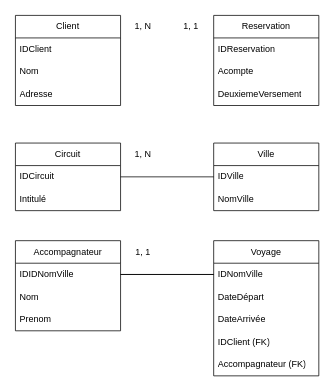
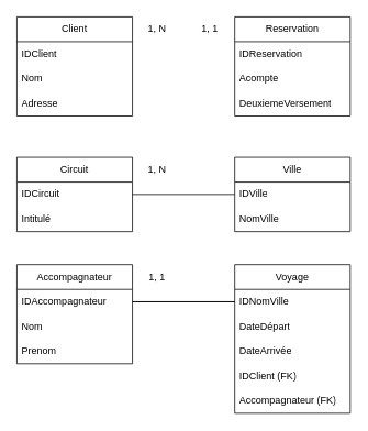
  <mxCell id="0" />
  <mxCell id="1" parent="0" />
  <mxCell id="2" value="Client" style="swimlane;fontStyle=0;childLayout=stackLayout;horizontal=1;startSize=30;horizontalStack=0;resizeParent=1;resizeParentMax=0;resizeLast=0;collapsible=1;marginBottom=0;whiteSpace=wrap;html=1;" parent="1" vertex="1"><mxGeometry x="20" y="20" width="140" height="120" as="geometry" /></mxCell>
  <mxCell id="3" value="IDClient" style="text;strokeColor=none;fillColor=none;align=left;verticalAlign=middle;spacingLeft=4;spacingRight=4;overflow=hidden;points=[[0,0.5],[1,0.5]];portConstraint=eastwest;rotatable=0;whiteSpace=wrap;html=1;" parent="2" vertex="1"><mxGeometry y="30" width="140" height="30" as="geometry" /></mxCell>
  <mxCell id="4" value="Nom" style="text;strokeColor=none;fillColor=none;align=left;verticalAlign=middle;spacingLeft=4;spacingRight=4;overflow=hidden;points=[[0,0.5],[1,0.5]];portConstraint=eastwest;rotatable=0;whiteSpace=wrap;html=1;" parent="2" vertex="1"><mxGeometry y="60" width="140" height="30" as="geometry" /></mxCell>
  <mxCell id="5" value="Adresse" style="text;strokeColor=none;fillColor=none;align=left;verticalAlign=middle;spacingLeft=4;spacingRight=4;overflow=hidden;points=[[0,0.5],[1,0.5]];portConstraint=eastwest;rotatable=0;whiteSpace=wrap;html=1;" parent="2" vertex="1"><mxGeometry y="90" width="140" height="30" as="geometry" /></mxCell>
  <mxCell id="6" value="Reservation" style="swimlane;fontStyle=0;childLayout=stackLayout;horizontal=1;startSize=30;horizontalStack=0;resizeParent=1;resizeParentMax=0;resizeLast=0;collapsible=1;marginBottom=0;whiteSpace=wrap;html=1;" parent="1" vertex="1"><mxGeometry x="284" y="20" width="140" height="120" as="geometry" /></mxCell>
  <mxCell id="7" value="IDReservation" style="text;strokeColor=none;fillColor=none;align=left;verticalAlign=middle;spacingLeft=4;spacingRight=4;overflow=hidden;points=[[0,0.5],[1,0.5]];portConstraint=eastwest;rotatable=0;whiteSpace=wrap;html=1;" parent="6" vertex="1"><mxGeometry y="30" width="140" height="30" as="geometry" /></mxCell>
  <mxCell id="8" value="Acompte" style="text;strokeColor=none;fillColor=none;align=left;verticalAlign=middle;spacingLeft=4;spacingRight=4;overflow=hidden;points=[[0,0.5],[1,0.5]];portConstraint=eastwest;rotatable=0;whiteSpace=wrap;html=1;" parent="6" vertex="1"><mxGeometry y="60" width="140" height="30" as="geometry" /></mxCell>
  <mxCell id="9" value="DeuxiemeVersement" style="text;strokeColor=none;fillColor=none;align=left;verticalAlign=middle;spacingLeft=4;spacingRight=4;overflow=hidden;points=[[0,0.5],[1,0.5]];portConstraint=eastwest;rotatable=0;whiteSpace=wrap;html=1;" parent="6" vertex="1"><mxGeometry y="90" width="140" height="30" as="geometry" /></mxCell>
  <mxCell id="10" value="1, N" style="text;html=1;align=center;verticalAlign=middle;whiteSpace=wrap;rounded=0;" parent="1" vertex="1"><mxGeometry x="160" y="20" width="60" height="30" as="geometry" /></mxCell>
  <mxCell id="11" value="1, 1" style="text;html=1;align=center;verticalAlign=middle;whiteSpace=wrap;rounded=0;" parent="1" vertex="1"><mxGeometry x="224" y="20" width="60" height="30" as="geometry" /></mxCell>
  <mxCell id="12" value="Circuit" style="swimlane;fontStyle=0;childLayout=stackLayout;horizontal=1;startSize=30;horizontalStack=0;resizeParent=1;resizeParentMax=0;resizeLast=0;collapsible=1;marginBottom=0;whiteSpace=wrap;html=1;" parent="1" vertex="1"><mxGeometry x="20" y="190" width="140" height="90" as="geometry" /></mxCell>
  <mxCell id="13" value="IDCircuit" style="text;strokeColor=none;fillColor=none;align=left;verticalAlign=middle;spacingLeft=4;spacingRight=4;overflow=hidden;points=[[0,0.5],[1,0.5]];portConstraint=eastwest;rotatable=0;whiteSpace=wrap;html=1;" parent="12" vertex="1"><mxGeometry y="30" width="140" height="30" as="geometry" /></mxCell>
  <mxCell id="14" value="Intitulé" style="text;strokeColor=none;fillColor=none;align=left;verticalAlign=middle;spacingLeft=4;spacingRight=4;overflow=hidden;points=[[0,0.5],[1,0.5]];portConstraint=eastwest;rotatable=0;whiteSpace=wrap;html=1;" parent="12" vertex="1"><mxGeometry y="60" width="140" height="30" as="geometry" /></mxCell>
  <mxCell id="15" value="Ville" style="swimlane;fontStyle=0;childLayout=stackLayout;horizontal=1;startSize=30;horizontalStack=0;resizeParent=1;resizeParentMax=0;resizeLast=0;collapsible=1;marginBottom=0;whiteSpace=wrap;html=1;" parent="1" vertex="1"><mxGeometry x="284" y="190" width="140" height="90" as="geometry" /></mxCell>
  <mxCell id="16" value="IDVille" style="text;strokeColor=none;fillColor=none;align=left;verticalAlign=middle;spacingLeft=4;spacingRight=4;overflow=hidden;points=[[0,0.5],[1,0.5]];portConstraint=eastwest;rotatable=0;whiteSpace=wrap;html=1;" parent="15" vertex="1"><mxGeometry y="30" width="140" height="30" as="geometry" /></mxCell>
  <mxCell id="17" value="NomVille" style="text;strokeColor=none;fillColor=none;align=left;verticalAlign=middle;spacingLeft=4;spacingRight=4;overflow=hidden;points=[[0,0.5],[1,0.5]];portConstraint=eastwest;rotatable=0;whiteSpace=wrap;html=1;" parent="15" vertex="1"><mxGeometry y="60" width="140" height="30" as="geometry" /></mxCell>
  <mxCell id="18" value="1, N" style="text;html=1;align=center;verticalAlign=middle;whiteSpace=wrap;rounded=0;" parent="1" vertex="1"><mxGeometry x="160" y="190" width="60" height="30" as="geometry" /></mxCell>
  <mxCell id="19" value="" style="endArrow=none;html=1;rounded=0;exitX=1;exitY=0.5;exitDx=0;exitDy=0;entryX=0;entryY=0.5;entryDx=0;entryDy=0;" parent="1" edge="1"><mxGeometry width="50" height="50" relative="1" as="geometry"><mxPoint x="160" y="235" as="sourcePoint" /><mxPoint x="284" y="235" as="targetPoint" /></mxGeometry></mxCell>
  <mxCell id="20" value="Accompagnateur" style="swimlane;fontStyle=0;childLayout=stackLayout;horizontal=1;startSize=30;horizontalStack=0;resizeParent=1;resizeParentMax=0;resizeLast=0;collapsible=1;marginBottom=0;whiteSpace=wrap;html=1;" parent="1" vertex="1"><mxGeometry x="20" y="320" width="140" height="120" as="geometry" /></mxCell>
- <mxCell id="21" value="ID&lt;span style=&quot;text-align: center;&quot;&gt;IDNomVille&lt;/span&gt;" style="text;strokeColor=none;fillColor=none;align=left;verticalAlign=middle;spacingLeft=4;spacingRight=4;overflow=hidden;points=[[0,0.5],[1,0.5]];portConstraint=eastwest;rotatable=0;whiteSpace=wrap;html=1;" parent="20" vertex="1"><mxGeometry y="30" width="140" height="30" as="geometry" /></mxCell>
+ <mxCell id="21" value="ID&lt;span style=&quot;text-align: center;&quot;&gt;Accompagnateur&lt;/span&gt;" style="text;strokeColor=none;fillColor=none;align=left;verticalAlign=middle;spacingLeft=4;spacingRight=4;overflow=hidden;points=[[0,0.5],[1,0.5]];portConstraint=eastwest;rotatable=0;whiteSpace=wrap;html=1;" parent="20" vertex="1"><mxGeometry y="30" width="140" height="30" as="geometry" /></mxCell>
  <mxCell id="22" value="Nom" style="text;strokeColor=none;fillColor=none;align=left;verticalAlign=middle;spacingLeft=4;spacingRight=4;overflow=hidden;points=[[0,0.5],[1,0.5]];portConstraint=eastwest;rotatable=0;whiteSpace=wrap;html=1;" parent="20" vertex="1"><mxGeometry y="60" width="140" height="30" as="geometry" /></mxCell>
  <mxCell id="23" value="Prenom" style="text;strokeColor=none;fillColor=none;align=left;verticalAlign=middle;spacingLeft=4;spacingRight=4;overflow=hidden;points=[[0,0.5],[1,0.5]];portConstraint=eastwest;rotatable=0;whiteSpace=wrap;html=1;" parent="20" vertex="1"><mxGeometry y="90" width="140" height="30" as="geometry" /></mxCell>
  <mxCell id="24" value="Voyage" style="swimlane;fontStyle=0;childLayout=stackLayout;horizontal=1;startSize=30;horizontalStack=0;resizeParent=1;resizeParentMax=0;resizeLast=0;collapsible=1;marginBottom=0;whiteSpace=wrap;html=1;" parent="1" vertex="1"><mxGeometry x="284" y="320" width="140" height="180" as="geometry" /></mxCell>
  <mxCell id="25" value="ID&lt;span style=&quot;text-align: center;&quot;&gt;NomVille&lt;/span&gt;" style="text;strokeColor=none;fillColor=none;align=left;verticalAlign=middle;spacingLeft=4;spacingRight=4;overflow=hidden;points=[[0,0.5],[1,0.5]];portConstraint=eastwest;rotatable=0;whiteSpace=wrap;html=1;" parent="24" vertex="1"><mxGeometry y="30" width="140" height="30" as="geometry" /></mxCell>
  <mxCell id="26" value="DateDépart" style="text;strokeColor=none;fillColor=none;align=left;verticalAlign=middle;spacingLeft=4;spacingRight=4;overflow=hidden;points=[[0,0.5],[1,0.5]];portConstraint=eastwest;rotatable=0;whiteSpace=wrap;html=1;" parent="24" vertex="1"><mxGeometry y="60" width="140" height="30" as="geometry" /></mxCell>
  <mxCell id="27" value="DateArrivée" style="text;strokeColor=none;fillColor=none;align=left;verticalAlign=middle;spacingLeft=4;spacingRight=4;overflow=hidden;points=[[0,0.5],[1,0.5]];portConstraint=eastwest;rotatable=0;whiteSpace=wrap;html=1;" parent="24" vertex="1"><mxGeometry y="90" width="140" height="30" as="geometry" /></mxCell>
  <mxCell id="28" value="IDClient (FK)" style="text;strokeColor=none;fillColor=none;align=left;verticalAlign=middle;spacingLeft=4;spacingRight=4;overflow=hidden;points=[[0,0.5],[1,0.5]];portConstraint=eastwest;rotatable=0;whiteSpace=wrap;html=1;" parent="24" vertex="1"><mxGeometry y="120" width="140" height="30" as="geometry" /></mxCell>
  <mxCell id="29" value="Accompagnateur (FK)" style="text;strokeColor=none;fillColor=none;align=left;verticalAlign=middle;spacingLeft=4;spacingRight=4;overflow=hidden;points=[[0,0.5],[1,0.5]];portConstraint=eastwest;rotatable=0;whiteSpace=wrap;html=1;" parent="24" vertex="1"><mxGeometry y="150" width="140" height="30" as="geometry" /></mxCell>
  <mxCell id="30" value="" style="endArrow=none;html=1;rounded=0;exitX=1;exitY=0.5;exitDx=0;exitDy=0;entryX=0;entryY=0.5;entryDx=0;entryDy=0;" parent="1" edge="1"><mxGeometry width="50" height="50" relative="1" as="geometry"><mxPoint x="160" y="365" as="sourcePoint" /><mxPoint x="284" y="365" as="targetPoint" /></mxGeometry></mxCell>
  <mxCell id="31" value="1, 1" style="text;html=1;align=center;verticalAlign=middle;whiteSpace=wrap;rounded=0;" parent="1" vertex="1"><mxGeometry x="160" y="320" width="60" height="30" as="geometry" /></mxCell>
  <mxCell id="32" value="" style="endArrow=none;html=1;rounded=0;exitX=1;exitY=0.5;exitDx=0;exitDy=0;entryX=0;entryY=0.5;entryDx=0;entryDy=0;" parent="1" edge="1"><mxGeometry width="50" height="50" relative="1" as="geometry"><mxPoint x="160" y="365" as="sourcePoint" /><mxPoint x="284" y="365" as="targetPoint" /></mxGeometry></mxCell>
